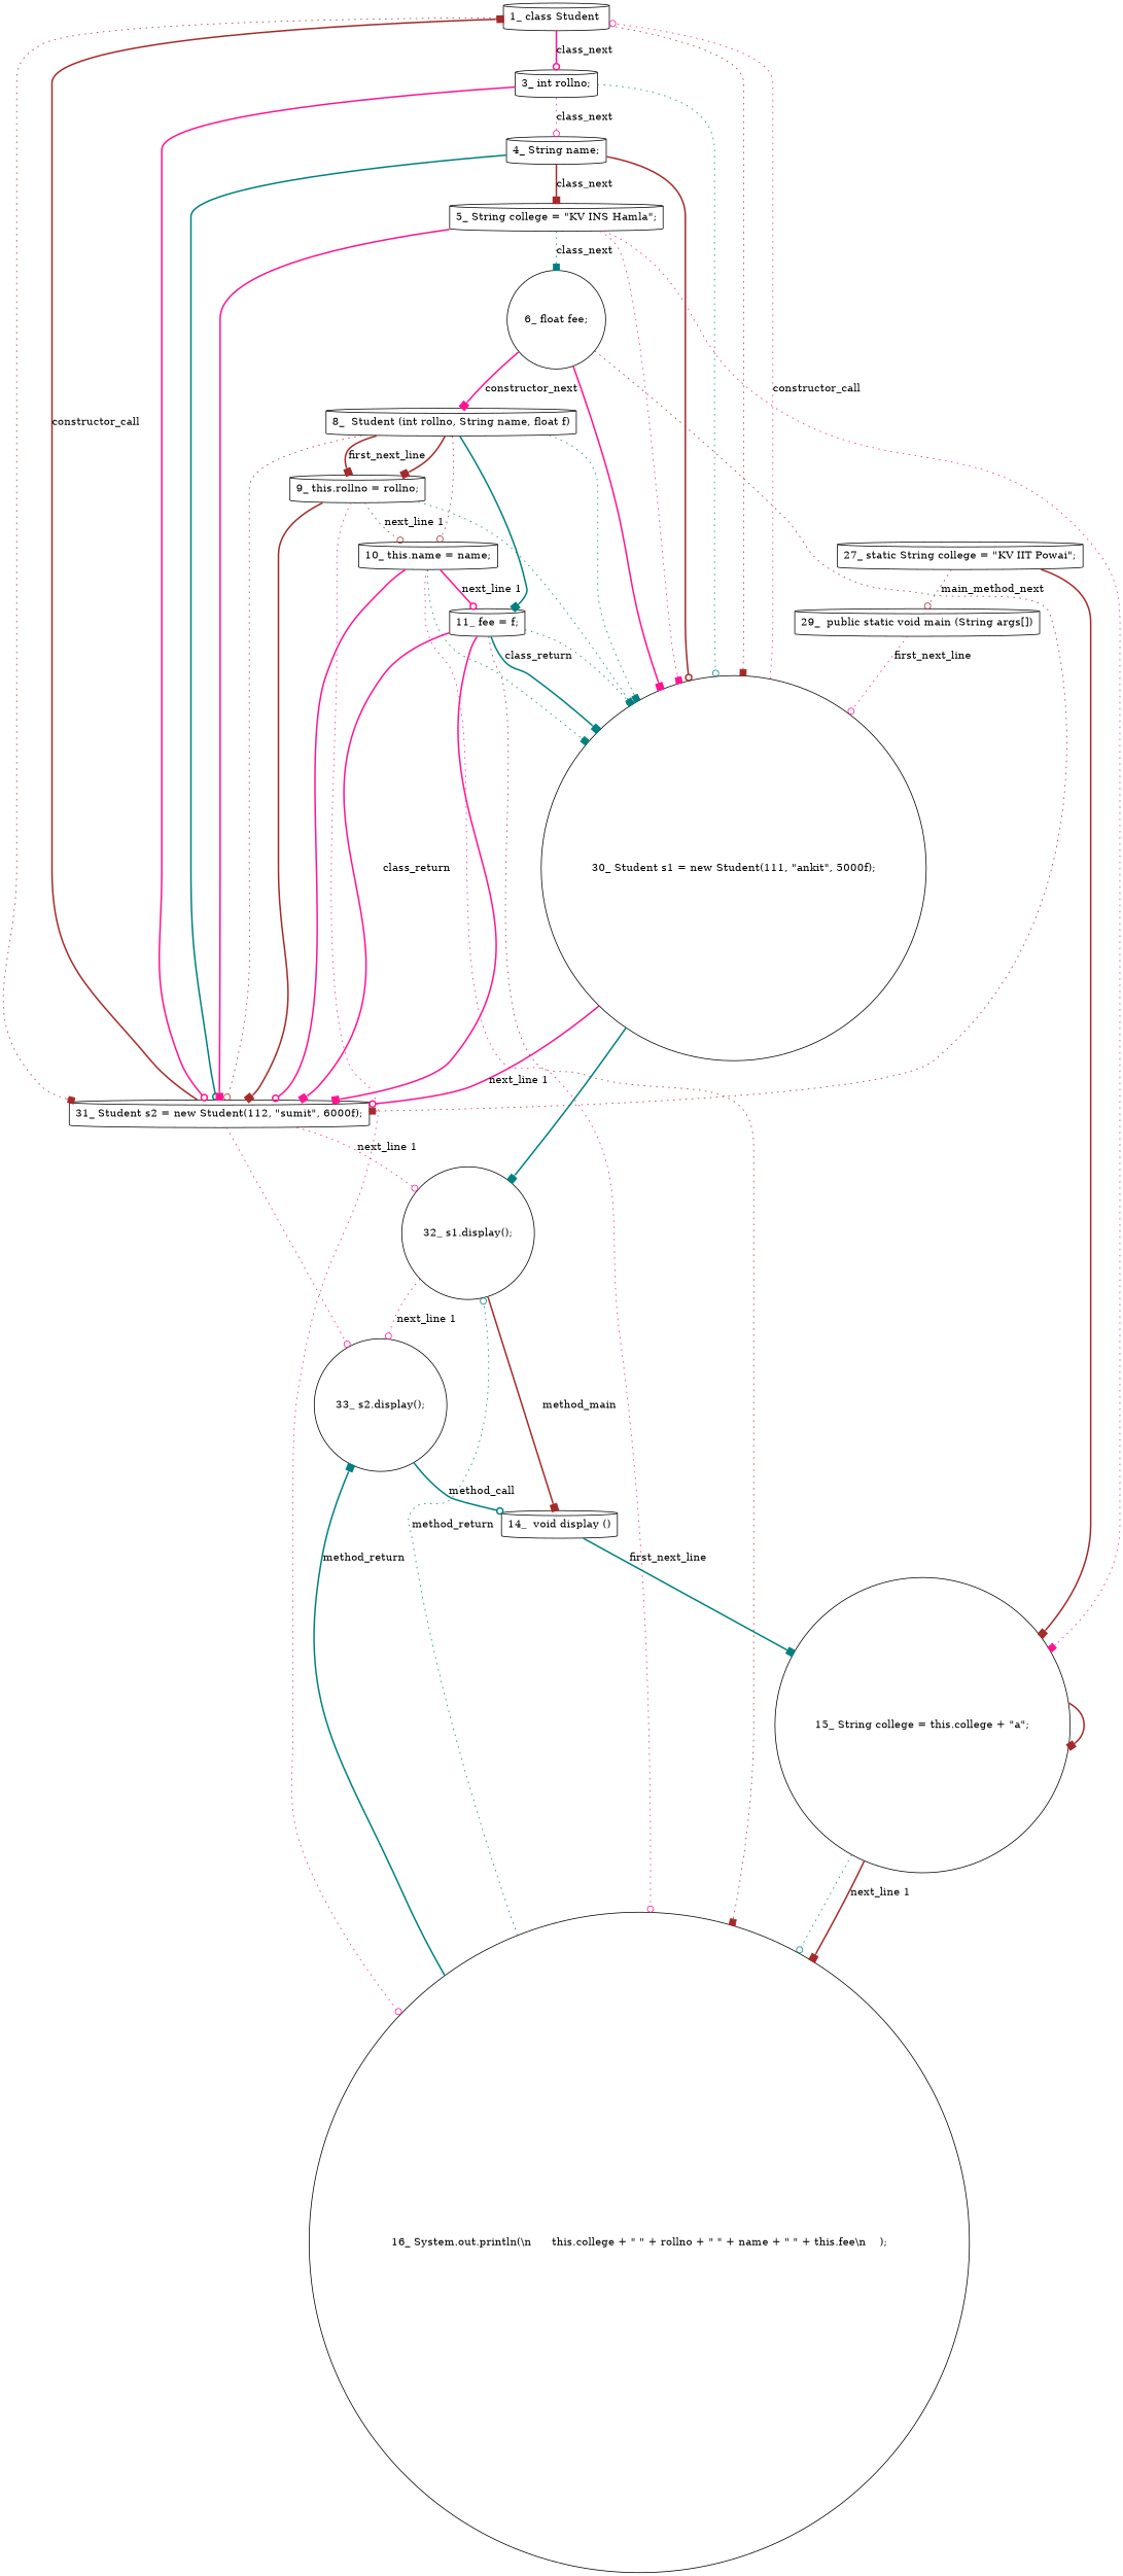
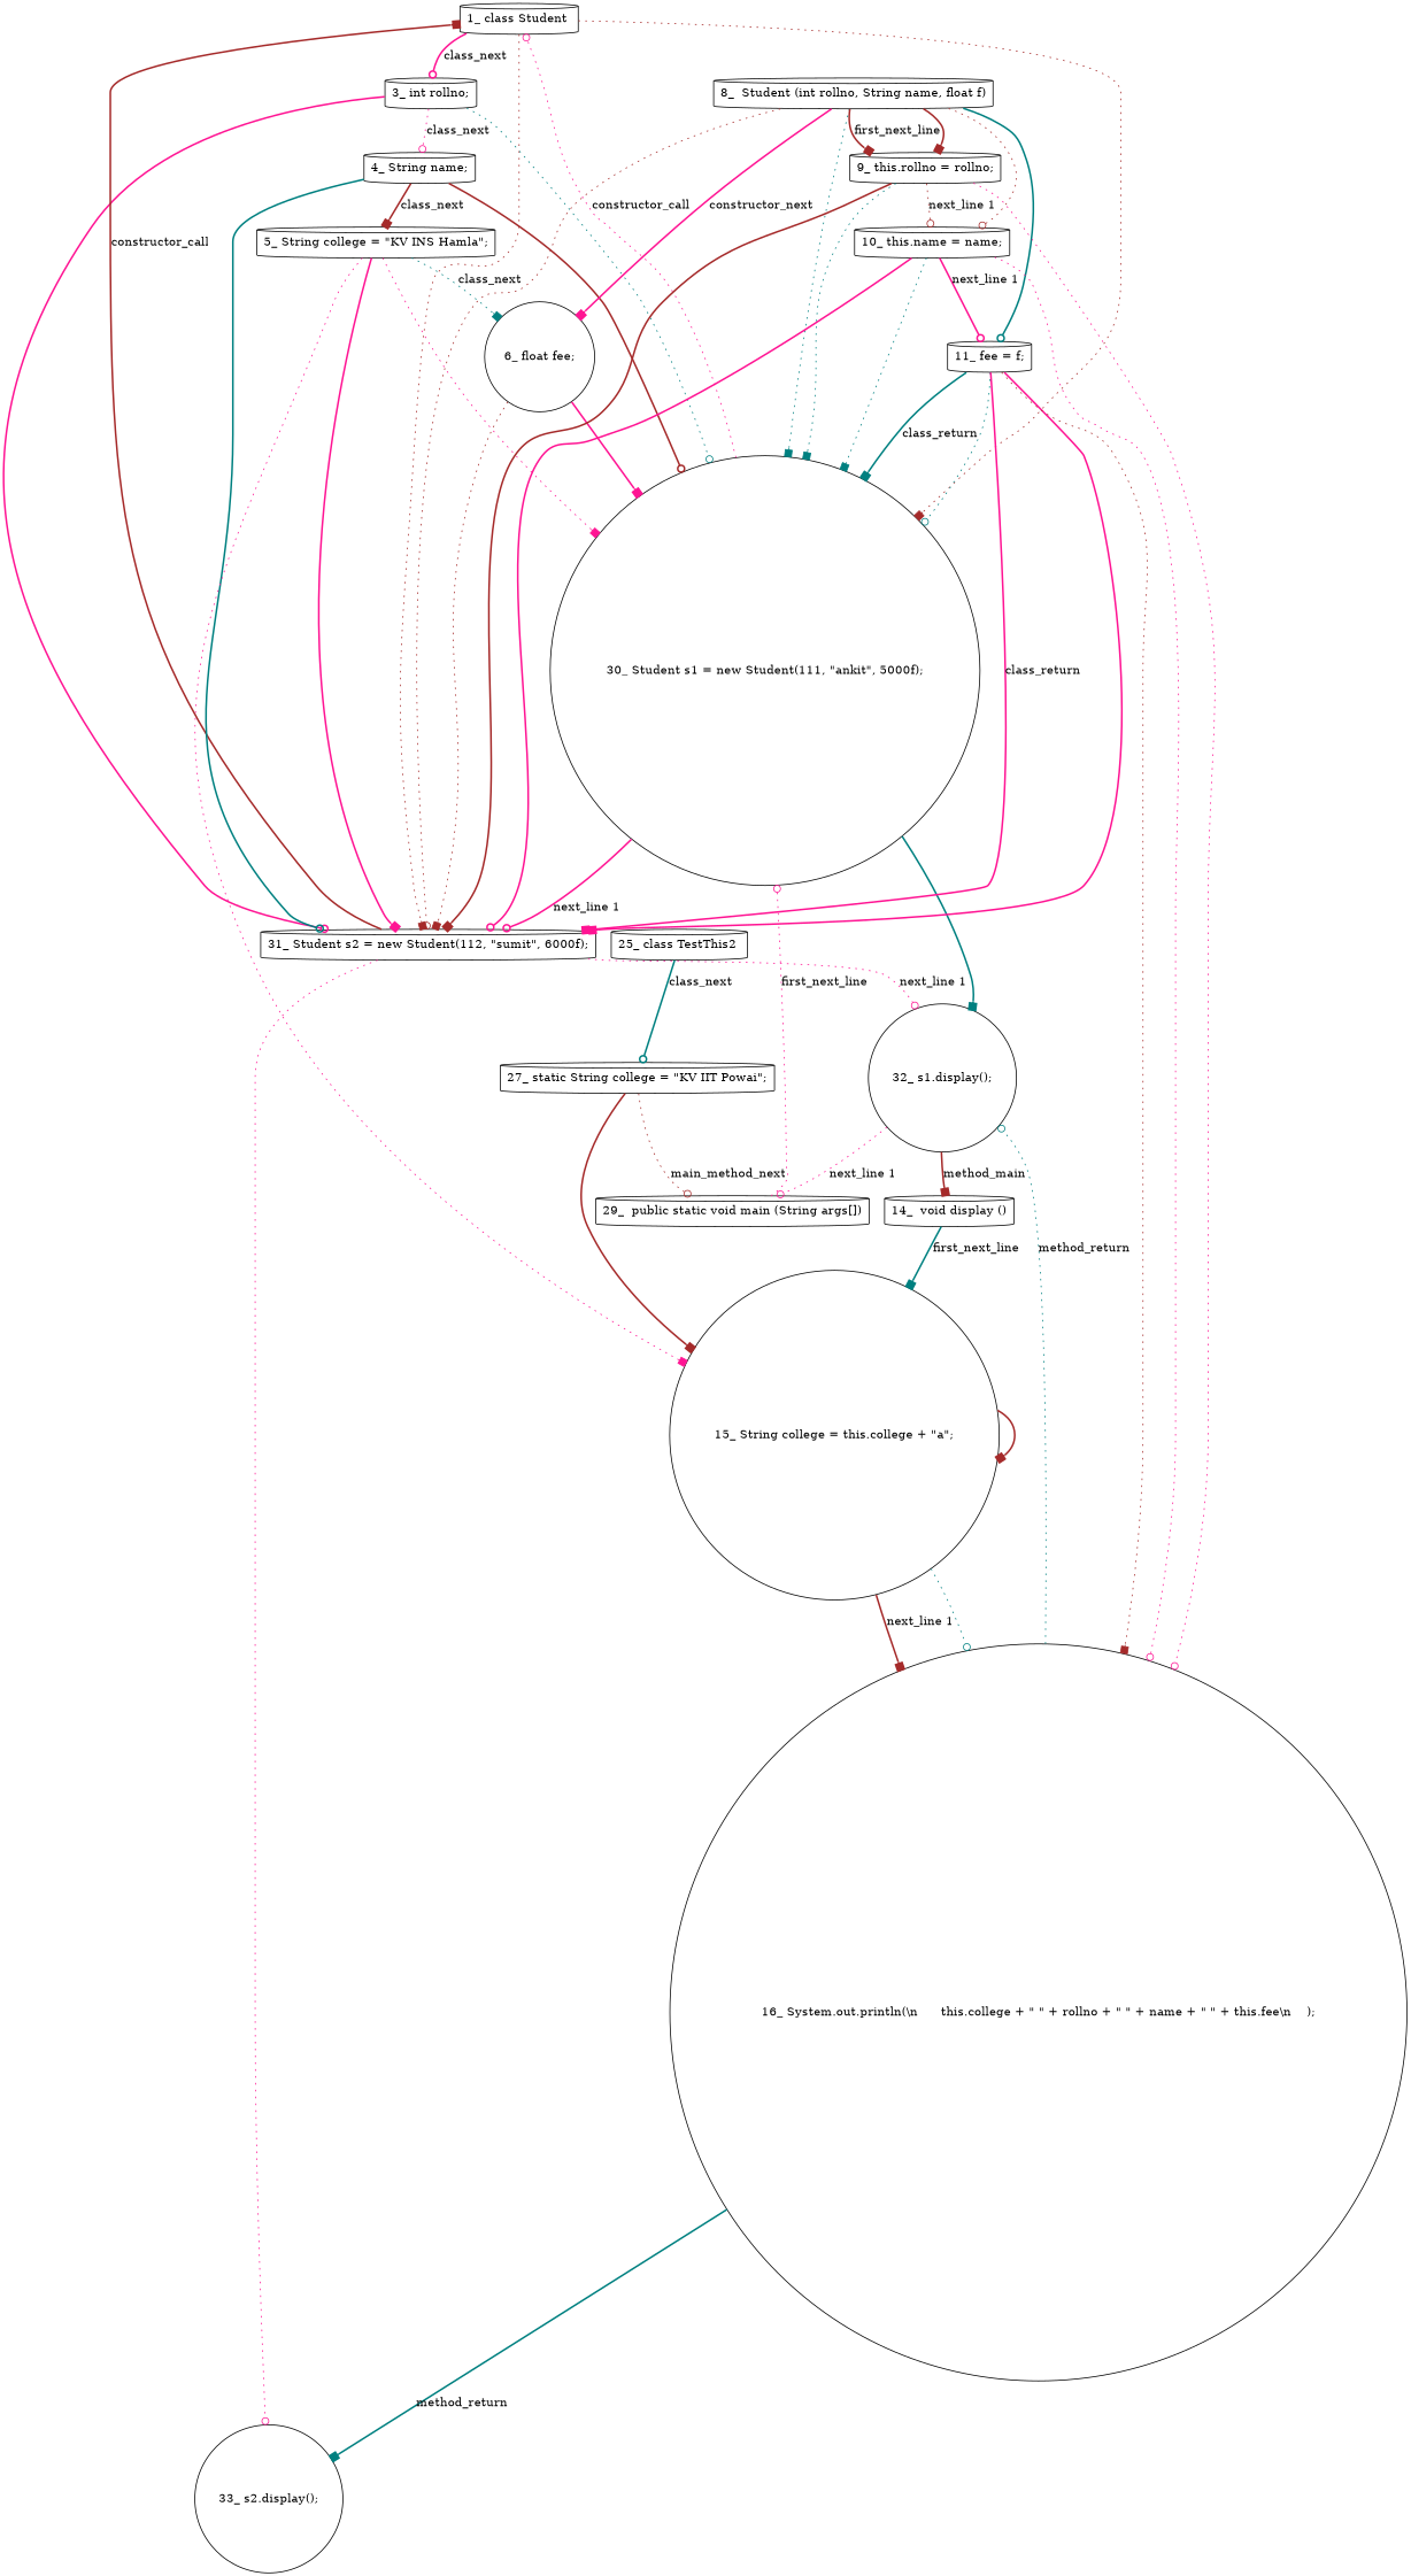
  digraph {
    node [shape=cylinder type_label=expression_statement]
    edge [arrowhead=box color=deeppink style=bold]
    n1 [label="1_\ class\ Student\ " type_label=class_declaration]
    n2 [label="3_\ int\ rollno;"]
    n3 [label="30_\ Student\ s1\ =\ new\ Student\(111,\ \"ankit\",\ 5000f\);" shape=circle]
    n4 [label="31_\ Student\ s2\ =\ new\ Student\(112,\ \"sumit\",\ 6000f\);"]
    n5 [label="4_\ String\ name;"]
    n6 [label="32_\ s1\.display\(\);" shape=circle]
    n7 [label="33_\ s2\.display\(\);" shape=circle]
    n8 [label="5_\ String\ college\ =\ \"KV\ INS\ Hamla\";"]
    n9 [label="6_\ float\ fee;" shape=circle]
    n10 [label="15_\ String\ college\ =\ this\.college\ \+\ \"a\";" shape=circle]
    n11 [label="8_\ \ Student\ \(int\ rollno,\ String\ name,\ float\ f\)" type_label=constructor_declaration]
    n12 [label="16_\ System\.out\.println\(\\n\ \ \ \ \ \ this\.college\ \+\ \"\ \"\ \+\ rollno\ \+\ \"\ \"\ \+\ name\ \+\ \"\ \"\ \+\ this\.fee\\n\ \ \ \ \);" shape=circle]
    n13 [label="9_\ this\.rollno\ =\ rollno;"]
    n14 [label="10_\ this\.name\ =\ name;"]
    n15 [label="11_\ fee\ =\ f;"]
    n16 [label="14_\ \ void\ display\ \(\)" type_label=method_declaration]
+   n17 [label="25_\ class\ TestThis2\ " type_label=class_declaration]
    n18 [label="27_\ static\ String\ college\ =\ \"KV\ IIT\ Powai\";"]
    n19 [label="29_\ \ public\ static\ void\ main\ \(String\ args\[\]\)" type_label=method_declaration]
    n1 -> n2 [arrowhead=odot controlflow_type=class_next edge_type=CFG_edge label=class_next]
    n1 -> n3 [color=brown style=dotted]
    n1 -> n4 [color=brown style=dotted]
    n2 -> n3 [arrowhead=odot color=teal style=dotted]
    n2 -> n4 [arrowhead=odot]
    n2 -> n5 [arrowhead=odot controlflow_type=class_next edge_type=CFG_edge label=class_next style=dotted]
    n3 -> n1 [arrowhead=odot controlflow_type="constructor_call|116" edge_type=CFG_edge label=constructor_call style=dotted]
    n3 -> n4 [arrowhead=odot controlflow_type="next_line 1" edge_type=CFG_edge label="next_line 1"]
    n3 -> n6 [color=teal used_def=s1]
    n4 -> n1 [color=brown controlflow_type="constructor_call|126" edge_type=CFG_edge label=constructor_call]
    n4 -> n6 [arrowhead=odot controlflow_type="next_line 1" edge_type=CFG_edge label="next_line 1" style=dotted]
    n4 -> n7 [arrowhead=odot style=dotted used_def=s2]
    n5 -> n3 [arrowhead=odot color=brown]
    n5 -> n4 [arrowhead=odot color=teal]
    n5 -> n8 [color=brown controlflow_type=class_next edge_type=CFG_edge label=class_next]
-   n6 -> n7 [arrowhead=odot controlflow_type="next_line 1" edge_type=CFG_edge label="next_line 1" style=dotted]
+   n6 -> n19 [arrowhead=odot controlflow_type="next_line 1" edge_type=CFG_edge label="next_line 1" style=dotted]
    n6 -> n16 [color=brown controlflow_type="method_call|133" edge_type=CFG_edge label=method_main]
-   n7 -> n16 [arrowhead=odot color=teal controlflow_type="method_call|138" edge_type=CFG_edge label=method_call]
    n8 -> n3 [style=dotted]
    n8 -> n4
    n8 -> n9 [color=teal controlflow_type=class_next edge_type=CFG_edge label=class_next style=dotted]
    n8 -> n10 [style=dotted used_def=college]
    n9 -> n3
    n9 -> n4 [color=brown style=dotted]
-   n9 -> n11 [controlflow_type=constructor_next edge_type=CFG_edge label=constructor_next]
+   n11 -> n9 [controlflow_type=constructor_next edge_type=CFG_edge label=constructor_next]
    n10 -> n10 [color=brown used_def=college]
    n10 -> n12 [color=brown controlflow_type="next_line 1" edge_type=CFG_edge label="next_line 1"]
    n10 -> n12 [arrowhead=odot color=teal style=dotted used_def=college]
    n11 -> n3 [color=teal style=dotted]
    n11 -> n4 [arrowhead=odot color=brown style=dotted]
    n11 -> n13 [color=brown controlflow_type=first_next_line edge_type=CFG_edge label=first_next_line]
    n11 -> n13 [color=brown used_def=rollno]
    n11 -> n14 [arrowhead=odot color=brown style=dotted used_def=name]
-   n11 -> n15 [color=teal used_def=f]
+   n11 -> n15 [arrowhead=odot color=teal used_def=f]
    n12 -> n6 [arrowhead=odot color=teal controlflow_type=method_return edge_type=CFG_edge label=method_return style=dotted]
    n12 -> n7 [color=teal controlflow_type=method_return edge_type=CFG_edge label=method_return]
    n13 -> n3 [color=teal style=dotted]
    n13 -> n4 [color=brown]
    n13 -> n12 [arrowhead=odot style=dotted used_def=rollno]
    n13 -> n14 [arrowhead=odot color=brown controlflow_type="next_line 1" edge_type=CFG_edge label="next_line 1" style=dotted]
    n14 -> n3 [color=teal style=dotted]
    n14 -> n4 [arrowhead=odot]
    n14 -> n12 [arrowhead=odot style=dotted used_def=name]
    n14 -> n15 [arrowhead=odot controlflow_type="next_line 1" edge_type=CFG_edge label="next_line 1"]
    n15 -> n3 [color=teal controlflow_type=class_return edge_type=CFG_edge label=class_return]
    n15 -> n3 [arrowhead=odot color=teal style=dotted]
    n15 -> n4 [controlflow_type=class_return edge_type=CFG_edge label=class_return]
    n15 -> n4
    n15 -> n12 [color=brown style=dotted used_def=fee]
    n16 -> n10 [color=teal controlflow_type=first_next_line edge_type=CFG_edge label=first_next_line]
+   n17 -> n18 [arrowhead=odot color=teal controlflow_type=class_next edge_type=CFG_edge label=class_next]
    n18 -> n10 [color=brown used_def=college]
    n18 -> n19 [arrowhead=odot color=brown controlflow_type=main_method_next edge_type=CFG_edge label=main_method_next style=dotted]
    n19 -> n3 [arrowhead=odot controlflow_type=first_next_line edge_type=CFG_edge label=first_next_line style=dotted]
  }
